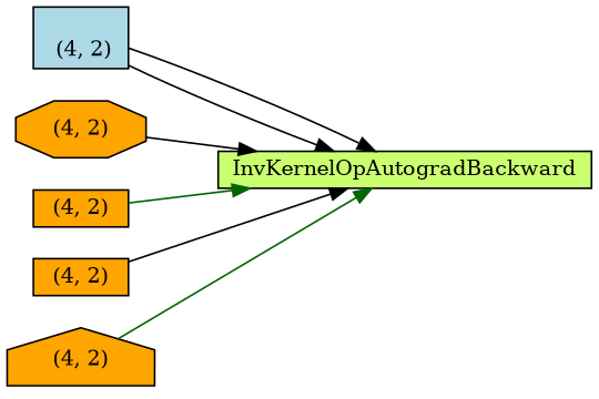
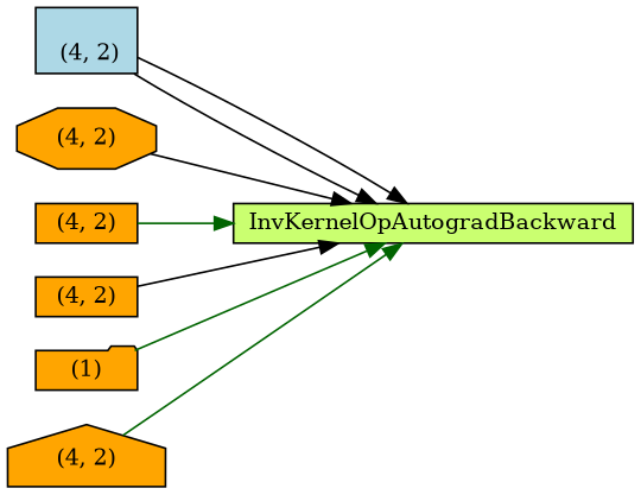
  digraph {
    rankdir=LR
    node [align=left fillcolor=orange fontsize=12 ranksep=0.1 shape=box style=filled]
    edge [color=black]
    n1 [fillcolor=darkolivegreen1 height=0.2 label=InvKernelOpAutogradBackward]
    n2 [fillcolor=lightblue height=0.2 label="\n (4, 2)"]
    n3 [height=0.2 label="(4, 2)" shape=octagon]
    n4 [height=0.2 label="(4, 2)"]
    n5 [height=0.2 label="(4, 2)"]
+   n6 [height=0.2 label="(1)" shape=folder]
    n7 [height=0.2 label="(4, 2)" shape=house]
    n2 -> n1
    n2 -> n1
    n3 -> n1
    n4 -> n1 [color=darkgreen]
    n5 -> n1
+   n6 -> n1 [color=darkgreen]
    n7 -> n1 [color=darkgreen]
  }
